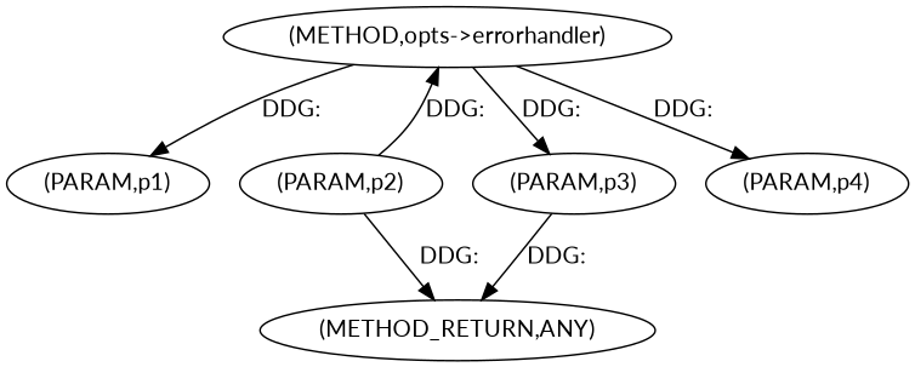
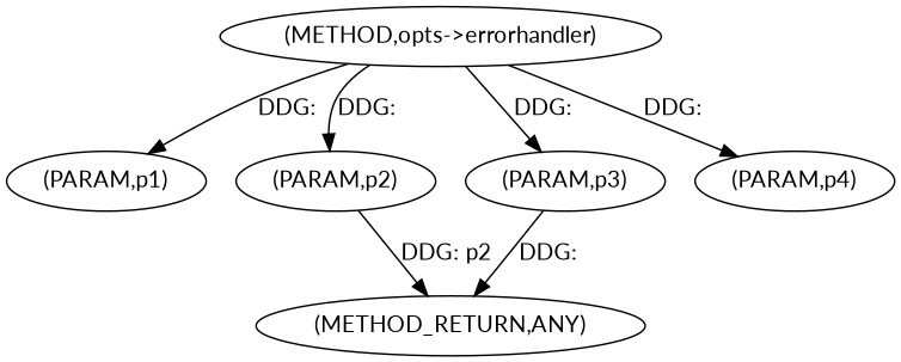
  digraph {
    fontname=Lato
    node [fontname=Lato]
    edge [fontname=Lato]
    n1 [label=<(METHOD,opts-&gt;errorhandler)>]
    n2 [label=<(PARAM,p1)>]
    n3 [label=<(PARAM,p2)>]
    n4 [label=<(PARAM,p3)>]
    n5 [label=<(PARAM,p4)>]
    n6 [label=<(METHOD_RETURN,ANY)>]
    n1 -> n2 [label="DDG: "]
-   n3 -> n1 [label="DDG: "]
+   n1 -> n3 [label="DDG: "]
    n1 -> n4 [label="DDG: "]
    n1 -> n5 [label="DDG: "]
-   n3 -> n6 [label="DDG: "]
+   n3 -> n6 [label="DDG: p2"]
    n4 -> n6 [label="DDG: "]
  }
